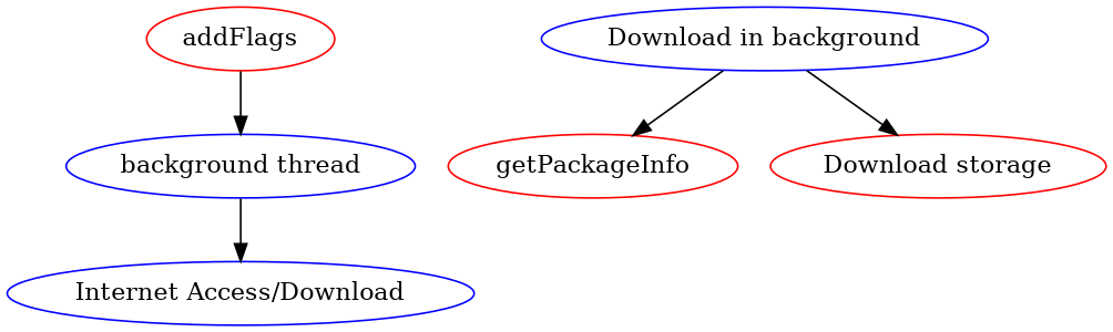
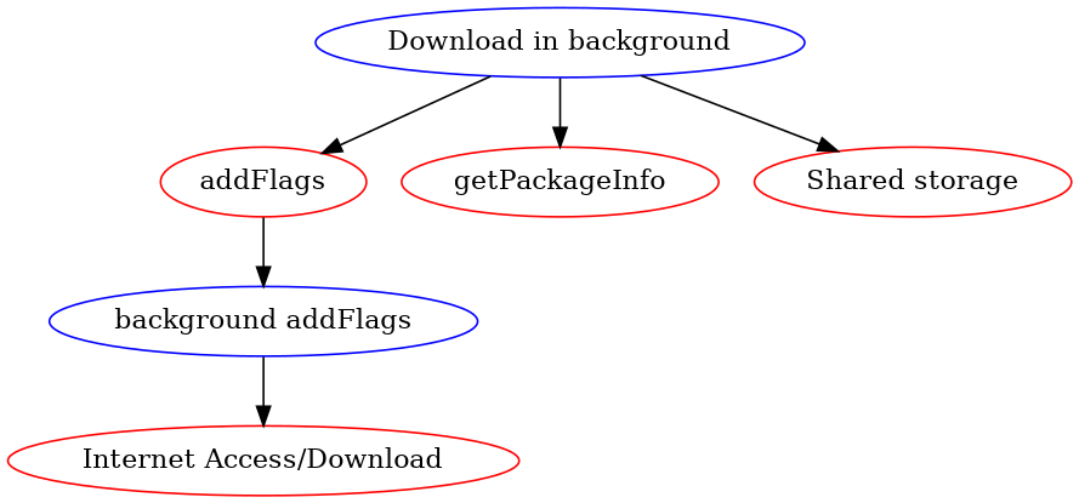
  strict digraph {
    "graph"="{}"
    node [color=red domain=library type=merged]
    edge [color=black deps="FROM_SENSITIVE_PARENT_TO_SENSITIVE_API-CALL" type=DEP]
-   "background thread" [color=blue type=entrypoint]
+   "background thread" [color=blue type=entrypoint label="background addFlags"]
    addFlags
-   "Internet Access/Download" [color=blue]
+   "Internet Access/Download"
    n4 [color=blue label="Download in background" type=entrypoint]
    getPackageInfo
-   "Shared storage" [label="Download storage"]
+   "Shared storage"
    "background thread" -> "Internet Access/Download"
    addFlags -> "background thread" [deps="FROM_SENSITIVE_PARENT_TO_SENSITIVE_API-CALL-CALL-CALL-CALL-CALL"]
+   n4 -> addFlags [deps="FROM_SENSITIVE_PARENT_TO_SENSITIVE_API-CALL-CALL"]
    n4 -> getPackageInfo [deps="FROM_SENSITIVE_PARENT_TO_SENSITIVE_API-CALL-CALL"]
    n4 -> "Shared storage"
  }
